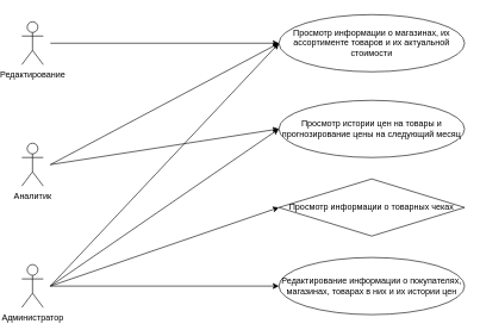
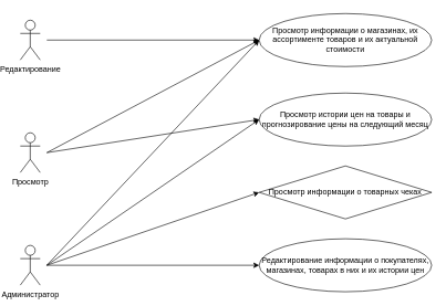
  <mxCell id="0" />
  <mxCell id="1" parent="0" />
  <mxCell id="2" style="edgeStyle=none;rounded=0;orthogonalLoop=1;jettySize=auto;html=1;entryX=0;entryY=0.5;entryDx=0;entryDy=0;" parent="1" target="12" edge="1"><mxGeometry relative="1" as="geometry"><mxPoint x="60" y="60" as="sourcePoint" /></mxGeometry></mxCell>
  <mxCell id="3" value="Редактирование" style="shape=umlActor;verticalLabelPosition=bottom;verticalAlign=top;html=1;outlineConnect=0;" parent="1" vertex="1"><mxGeometry x="20" y="30" width="30" height="60" as="geometry" /></mxCell>
  <mxCell id="4" style="edgeStyle=none;rounded=0;orthogonalLoop=1;jettySize=auto;html=1;entryX=0;entryY=0.5;entryDx=0;entryDy=0;" parent="1" target="13" edge="1"><mxGeometry relative="1" as="geometry"><mxPoint x="60" y="230" as="sourcePoint" /></mxGeometry></mxCell>
  <mxCell id="5" style="edgeStyle=none;rounded=0;orthogonalLoop=1;jettySize=auto;html=1;entryX=0;entryY=0.5;entryDx=0;entryDy=0;" parent="1" target="12" edge="1"><mxGeometry relative="1" as="geometry"><mxPoint x="60" y="230" as="sourcePoint" /></mxGeometry></mxCell>
- <mxCell id="6" value="Аналитик" style="shape=umlActor;verticalLabelPosition=bottom;verticalAlign=top;html=1;outlineConnect=0;" parent="1" vertex="1"><mxGeometry x="20" y="200" width="30" height="60" as="geometry" /></mxCell>
+ <mxCell id="6" value="Просмотр" style="shape=umlActor;verticalLabelPosition=bottom;verticalAlign=top;html=1;outlineConnect=0;" parent="1" vertex="1"><mxGeometry x="20" y="200" width="30" height="60" as="geometry" /></mxCell>
  <mxCell id="7" style="rounded=0;orthogonalLoop=1;jettySize=auto;html=1;entryX=0;entryY=0.5;entryDx=0;entryDy=0;" parent="1" target="15" edge="1"><mxGeometry relative="1" as="geometry"><mxPoint x="60" y="400" as="sourcePoint" /></mxGeometry></mxCell>
  <mxCell id="8" style="rounded=0;orthogonalLoop=1;jettySize=auto;html=1;entryX=0;entryY=0.5;entryDx=0;entryDy=0;" parent="1" target="14" edge="1"><mxGeometry relative="1" as="geometry"><mxPoint x="60" y="400" as="sourcePoint" /></mxGeometry></mxCell>
  <mxCell id="9" style="edgeStyle=none;rounded=0;orthogonalLoop=1;jettySize=auto;html=1;entryX=0;entryY=0.5;entryDx=0;entryDy=0;" parent="1" target="13" edge="1"><mxGeometry relative="1" as="geometry"><mxPoint x="60" y="400" as="sourcePoint" /></mxGeometry></mxCell>
  <mxCell id="10" style="edgeStyle=none;rounded=0;orthogonalLoop=1;jettySize=auto;html=1;entryX=0;entryY=0.5;entryDx=0;entryDy=0;" parent="1" target="12" edge="1"><mxGeometry relative="1" as="geometry"><mxPoint x="60" y="400" as="sourcePoint" /></mxGeometry></mxCell>
  <mxCell id="11" value="Администратор" style="shape=umlActor;verticalLabelPosition=bottom;verticalAlign=top;html=1;outlineConnect=0;" parent="1" vertex="1"><mxGeometry x="20" y="370" width="30" height="60" as="geometry" /></mxCell>
  <mxCell id="12" value="Просмотр информации о магазинах, их ассортименте товаров и их актуальной стоимости" style="ellipse;whiteSpace=wrap;html=1;" parent="1" vertex="1"><mxGeometry x="380" y="20" width="260" height="80" as="geometry" /></mxCell>
  <mxCell id="13" value="Просмотр истории цен на товары и прогнозирование цены на следующий месяц" style="ellipse;whiteSpace=wrap;html=1;" parent="1" vertex="1"><mxGeometry x="380" y="140" width="260" height="80" as="geometry" /></mxCell>
  <mxCell id="14" value="Просмотр информации о товарных чеках" style="rhombus;whiteSpace=wrap;html=1;" parent="1" vertex="1"><mxGeometry x="380" y="250" width="260" height="80" as="geometry" /></mxCell>
  <mxCell id="15" value="Редактирование информации о покупателях, магазинах, товарах в них и их истории цен" style="ellipse;whiteSpace=wrap;html=1;" parent="1" vertex="1"><mxGeometry x="380" y="360" width="260" height="80" as="geometry" /></mxCell>
